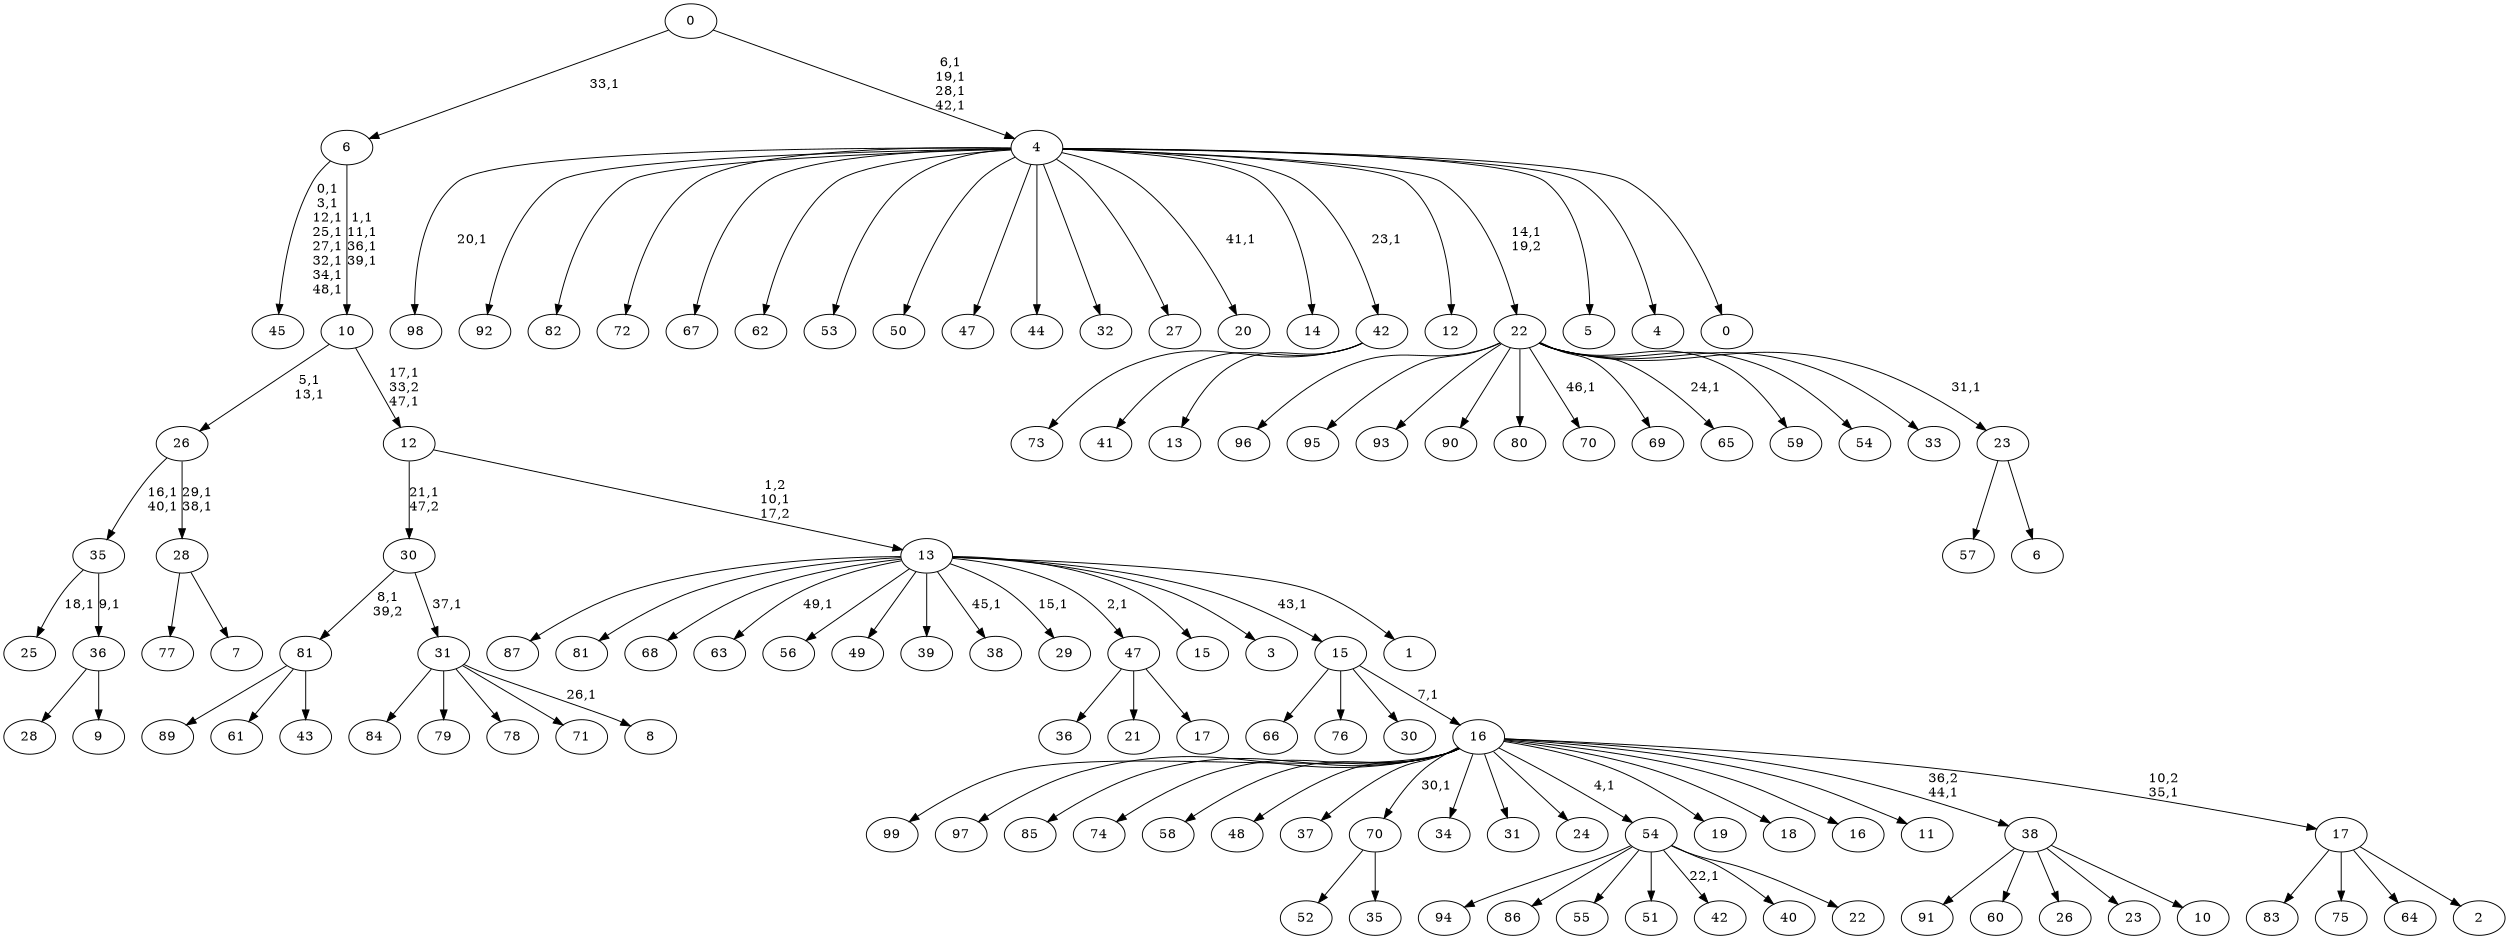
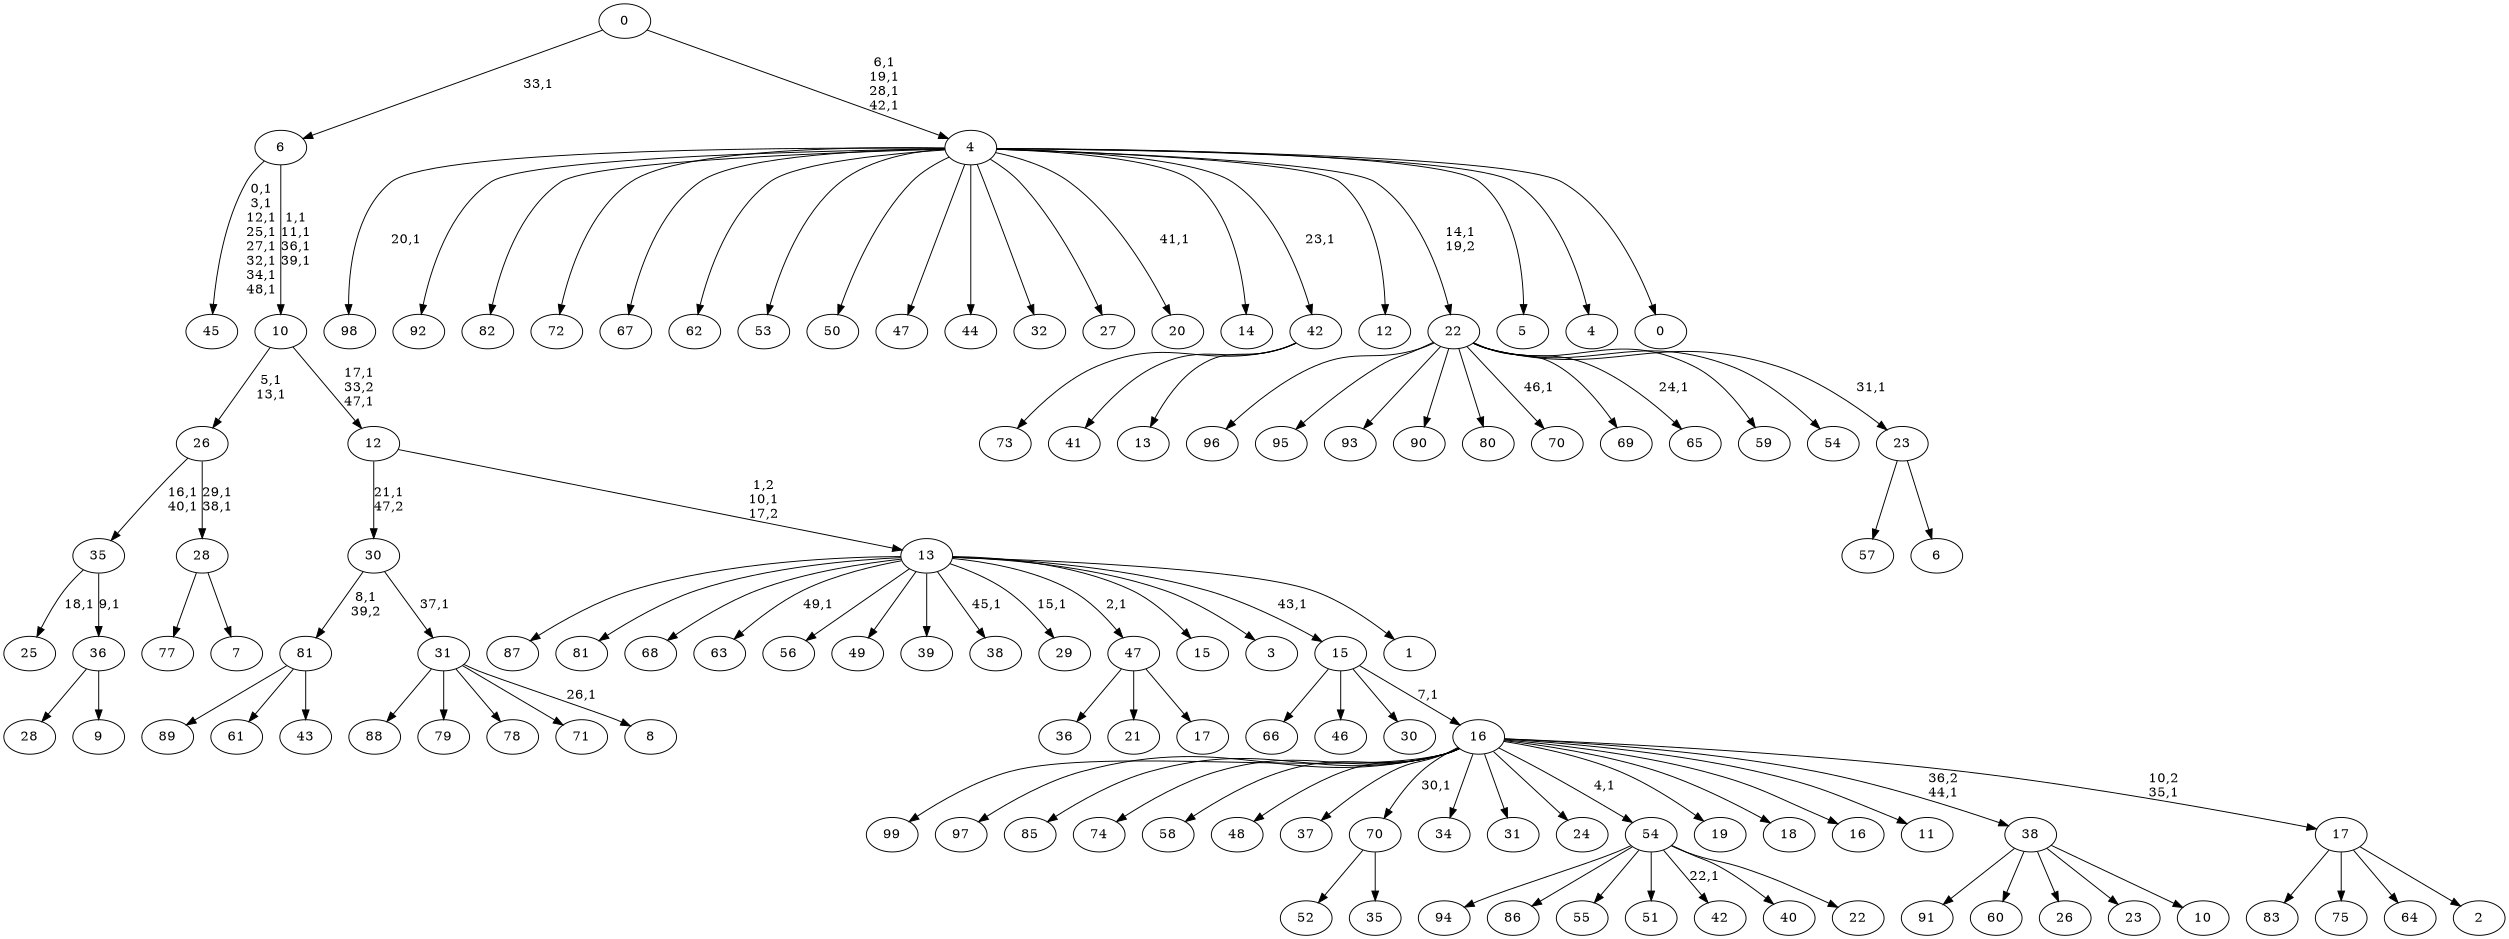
  digraph {
    n1 [label=99]
    n2 [label=98]
    n3 [label=97]
    n4 [label=96]
    n5 [label=95]
    n6 [label=94]
    n7 [label=93]
    n8 [label=92]
    n9 [label=91]
    n10 [label=90]
    n11 [label=89]
-   n12 [label=84]
+   n12 [label=88]
    n13 [label=87]
    n14 [label=86]
    n15 [label=85]
    n16 [label=83]
    n17 [label=82]
    n18 [label=81]
    n19 [label=80]
    n20 [label=79]
    n21 [label=78]
    n22 [label=77]
    n23 [label=75]
    n24 [label=74]
    n25 [label=73]
    n26 [label=72]
    n27 [label=71]
    n28 [label=70]
    n29 [label=69]
    n30 [label=68]
    n31 [label=67]
    n32 [label=66]
    n33 [label=65]
    n34 [label=64]
    n35 [label=63]
    n36 [label=62]
    n37 [label=61]
    n38 [label=60]
    n39 [label=59]
    n40 [label=58]
    n41 [label=57]
    n42 [label=56]
    n43 [label=55]
    n44 [label=54]
    n45 [label=53]
    n46 [label=52]
    n47 [label=51]
    n48 [label=50]
    n49 [label=49]
    n50 [label=48]
    n51 [label=47]
-   n52 [label=76]
+   n52 [label=46]
    n53 [label=45]
    n54 [label=44]
    n55 [label=43]
    81
    n57 [label=42]
    n58 [label=41]
    n59 [label=40]
    n60 [label=39]
    n61 [label=38]
    n62 [label=37]
    n63 [label=36]
    n64 [label=35]
    70
    n66 [label=34]
-   n67 [label=33]
    n68 [label=32]
    n69 [label=31]
    n70 [label=30]
    n71 [label=29]
    n72 [label=28]
    n73 [label=27]
    n74 [label=26]
    n75 [label=25]
    n76 [label=24]
    n77 [label=23]
    n78 [label=22]
    54
    n80 [label=21]
    n81 [label=20]
    n82 [label=19]
    n83 [label=18]
    n84 [label=17]
    47
    n86 [label=16]
    n87 [label=15]
    n88 [label=14]
    n89 [label=13]
    42
    n91 [label=12]
    n92 [label=11]
    n93 [label=10]
    38
    n95 [label=9]
    36
    35
    n98 [label=8]
    31
    30
    n101 [label=7]
    28
    26
    n104 [label=6]
    23
    22
    n107 [label=5]
    n108 [label=4]
    n109 [label=3]
    n110 [label=2]
    17
    16
    15
    n114 [label=1]
    13
    12
    10
    6
    n119 [label=0]
    4
    0
    81 -> n11
    81 -> n37
    81 -> n55
    70 -> n46
    70 -> n64
    54 -> n6
    54 -> n14
    54 -> n43
    54 -> n47
    54 -> n57 [label="22,1"]
    54 -> n59
    54 -> n78
    47 -> n63
    47 -> n80
    47 -> n84
    42 -> n25
    42 -> n58
    42 -> n89
    38 -> n9
    38 -> n38
    38 -> n74
    38 -> n77
    38 -> n93
    36 -> n72
    36 -> n95
    35 -> n75 [label="18,1"]
    35 -> 36 [label="9,1"]
    31 -> n12
    31 -> n20
    31 -> n21
    31 -> n27
    31 -> n98 [label="26,1"]
    30 -> 81 [label="8,1\n39,2"]
    30 -> 31 [label="37,1"]
    28 -> n22
    28 -> n101
    26 -> 35 [label="16,1\n40,1"]
    26 -> 28 [label="29,1\n38,1"]
    23 -> n41
    23 -> n104
    22 -> n4
    22 -> n5
    22 -> n7
    22 -> n10
    22 -> n19
    22 -> n28 [label="46,1"]
    22 -> n29
    22 -> n33 [label="24,1"]
    22 -> n39
    22 -> n44
-   22 -> n67
    22 -> 23 [label="31,1"]
    17 -> n16
    17 -> n23
    17 -> n34
    17 -> n110
    16 -> n1
    16 -> n3
    16 -> n15
    16 -> n24
    16 -> n40
    16 -> n50
    16 -> n62
    16 -> 70 [label="30,1"]
    16 -> n66
    16 -> n69
    16 -> n76
    16 -> 54 [label="4,1"]
    16 -> n82
    16 -> n83
    16 -> n86
    16 -> n92
    16 -> 38 [label="36,2\n44,1"]
    16 -> 17 [label="10,2\n35,1"]
    15 -> n32
    15 -> n52
    15 -> n70
    15 -> 16 [label="7,1"]
    13 -> n13
    13 -> n18
    13 -> n30
    13 -> n35 [label="49,1"]
    13 -> n42
    13 -> n49
    13 -> n60
    13 -> n61 [label="45,1"]
    13 -> n71 [label="15,1"]
    13 -> 47 [label="2,1"]
    13 -> n87
    13 -> n109
    13 -> 15 [label="43,1"]
    13 -> n114
    12 -> 30 [label="21,1\n47,2"]
    12 -> 13 [label="1,2\n10,1\n17,2"]
    10 -> 26 [label="5,1\n13,1"]
    10 -> 12 [label="17,1\n33,2\n47,1"]
    6 -> n53 [label="0,1\n3,1\n12,1\n25,1\n27,1\n32,1\n34,1\n48,1"]
    6 -> 10 [label="1,1\n11,1\n36,1\n39,1"]
    4 -> n2 [label="20,1"]
    4 -> n8
    4 -> n17
    4 -> n26
    4 -> n31
    4 -> n36
    4 -> n45
    4 -> n48
    4 -> n51
    4 -> n54
    4 -> n68
    4 -> n73
    4 -> n81 [label="41,1"]
    4 -> n88
    4 -> 42 [label="23,1"]
    4 -> n91
    4 -> 22 [label="14,1\n19,2"]
    4 -> n107
    4 -> n108
    4 -> n119
    0 -> 6 [label="33,1"]
    0 -> 4 [label="6,1\n19,1\n28,1\n42,1"]
  }
